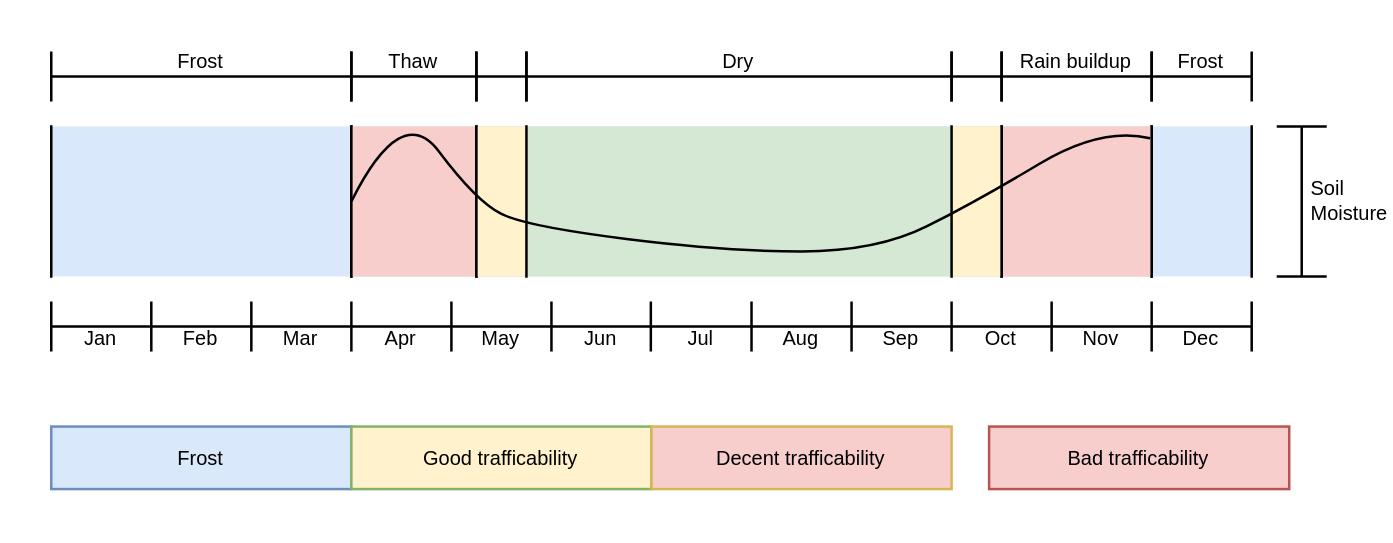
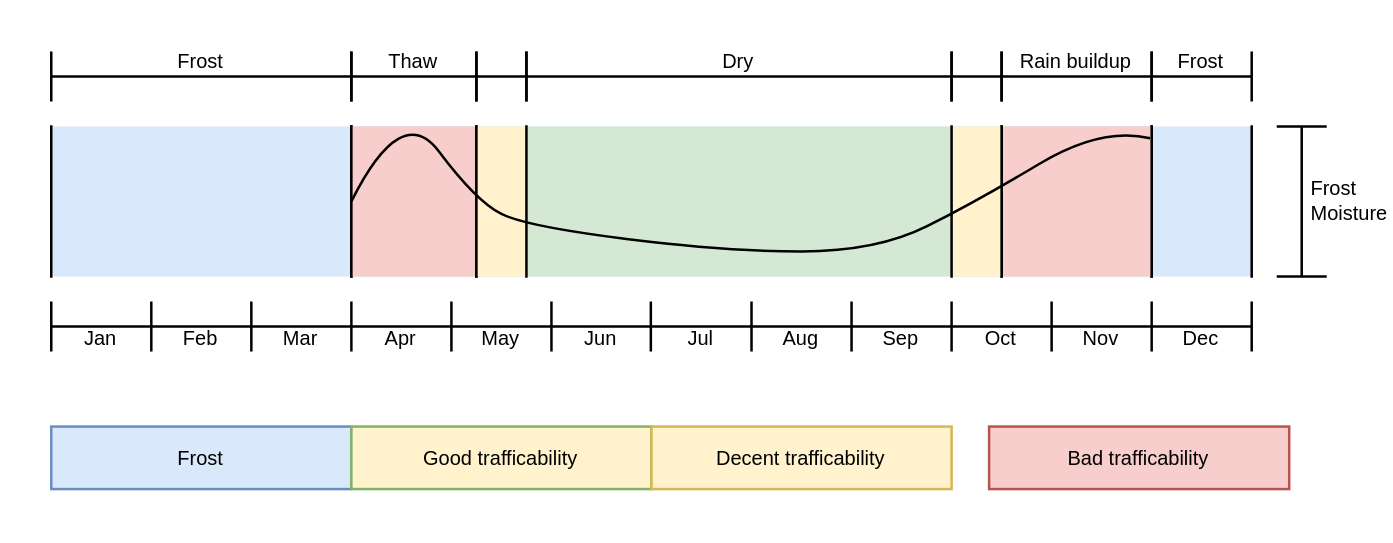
  <mxCell id="0" />
  <mxCell id="1" parent="0" />
- <mxCell id="2" value="Soil Moisture" style="shape=crossbar;whiteSpace=wrap;html=1;rounded=1;direction=south;align=left;verticalAlign=middle;labelPosition=right;verticalLabelPosition=middle;fontSize=8;spacing=-6;" vertex="1" parent="1"><mxGeometry x="510" y="50" width="20" height="60" as="geometry" /></mxCell>
+ <mxCell id="2" value="Frost Moisture" style="shape=crossbar;whiteSpace=wrap;html=1;rounded=1;direction=south;align=left;verticalAlign=middle;labelPosition=right;verticalLabelPosition=middle;fontSize=8;spacing=-6;" vertex="1" parent="1"><mxGeometry x="510" y="50" width="20" height="60" as="geometry" /></mxCell>
  <mxCell id="3" value="Frost" style="shape=crossbar;whiteSpace=wrap;html=1;rounded=1;fontSize=8;verticalAlign=bottom;labelPosition=center;verticalLabelPosition=top;align=center;spacingTop=0;spacing=-10;" vertex="1" parent="1"><mxGeometry x="20" y="20" width="120" height="20" as="geometry" /></mxCell>
  <mxCell id="4" value="Thaw" style="shape=crossbar;whiteSpace=wrap;html=1;rounded=1;fontSize=8;verticalAlign=bottom;labelPosition=center;verticalLabelPosition=top;align=center;spacingTop=0;spacing=-10;" vertex="1" parent="1"><mxGeometry x="140" y="20" width="50" height="20" as="geometry" /></mxCell>
  <mxCell id="5" value="" style="shape=crossbar;whiteSpace=wrap;html=1;rounded=1;fontSize=8;verticalAlign=bottom;labelPosition=center;verticalLabelPosition=top;align=center;spacingTop=0;spacing=-10;" vertex="1" parent="1"><mxGeometry x="190" y="20" width="20" height="20" as="geometry" /></mxCell>
  <mxCell id="6" value="Dry" style="shape=crossbar;whiteSpace=wrap;html=1;rounded=1;fontSize=8;verticalAlign=bottom;labelPosition=center;verticalLabelPosition=top;align=center;spacingTop=0;spacing=-10;" vertex="1" parent="1"><mxGeometry x="210" y="20" width="170" height="20" as="geometry" /></mxCell>
  <mxCell id="7" value="" style="shape=crossbar;whiteSpace=wrap;html=1;rounded=1;fontSize=8;verticalAlign=bottom;labelPosition=center;verticalLabelPosition=top;align=center;spacingTop=0;spacing=-10;" vertex="1" parent="1"><mxGeometry x="380" y="20" width="20" height="20" as="geometry" /></mxCell>
  <mxCell id="8" value="Rain buildup" style="shape=crossbar;whiteSpace=wrap;html=1;rounded=1;fontSize=8;verticalAlign=bottom;labelPosition=center;verticalLabelPosition=top;align=center;spacingTop=0;spacing=-10;" vertex="1" parent="1"><mxGeometry x="400" y="20" width="60" height="20" as="geometry" /></mxCell>
  <mxCell id="9" value="Frost" style="shape=crossbar;whiteSpace=wrap;html=1;rounded=1;fontSize=8;verticalAlign=bottom;labelPosition=center;verticalLabelPosition=top;align=center;spacingTop=0;spacing=-10;" vertex="1" parent="1"><mxGeometry x="460" y="20" width="40" height="20" as="geometry" /></mxCell>
  <mxCell id="10" value="" style="group" vertex="1" connectable="0" parent="1"><mxGeometry x="20" y="120" width="480" height="27" as="geometry" /></mxCell>
  <mxCell id="11" value="" style="shape=crossbar;whiteSpace=wrap;html=1;rounded=1;treeFolding=0;" vertex="1" parent="10"><mxGeometry width="480.0" height="20" as="geometry" /></mxCell>
  <mxCell id="12" value="" style="endArrow=none;html=1;rounded=0;" edge="1" parent="10"><mxGeometry width="50" height="50" relative="1" as="geometry"><mxPoint x="40.0" y="20.0" as="sourcePoint" /><mxPoint x="40.0" as="targetPoint" /></mxGeometry></mxCell>
  <mxCell id="13" value="" style="endArrow=none;html=1;rounded=0;" edge="1" parent="10"><mxGeometry width="50" height="50" relative="1" as="geometry"><mxPoint x="80.0" y="20.0" as="sourcePoint" /><mxPoint x="80.0" as="targetPoint" /></mxGeometry></mxCell>
  <mxCell id="14" value="" style="endArrow=none;html=1;rounded=0;" edge="1" parent="10"><mxGeometry width="50" height="50" relative="1" as="geometry"><mxPoint x="120" y="20.0" as="sourcePoint" /><mxPoint x="120" as="targetPoint" /></mxGeometry></mxCell>
  <mxCell id="15" value="" style="endArrow=none;html=1;rounded=0;" edge="1" parent="10"><mxGeometry width="50" height="50" relative="1" as="geometry"><mxPoint x="160.0" y="20.0" as="sourcePoint" /><mxPoint x="160.0" as="targetPoint" /></mxGeometry></mxCell>
  <mxCell id="16" value="" style="endArrow=none;html=1;rounded=0;" edge="1" parent="10"><mxGeometry width="50" height="50" relative="1" as="geometry"><mxPoint x="200.0" y="20.0" as="sourcePoint" /><mxPoint x="200.0" as="targetPoint" /></mxGeometry></mxCell>
  <mxCell id="17" value="" style="endArrow=none;html=1;rounded=0;" edge="1" parent="10"><mxGeometry width="50" height="50" relative="1" as="geometry"><mxPoint x="239.74" y="20.0" as="sourcePoint" /><mxPoint x="239.74" as="targetPoint" /></mxGeometry></mxCell>
  <mxCell id="18" value="" style="endArrow=none;html=1;rounded=0;" edge="1" parent="10"><mxGeometry width="50" height="50" relative="1" as="geometry"><mxPoint x="280.0" y="20.0" as="sourcePoint" /><mxPoint x="280.0" as="targetPoint" /></mxGeometry></mxCell>
  <mxCell id="19" value="" style="endArrow=none;html=1;rounded=0;" edge="1" parent="10"><mxGeometry width="50" height="50" relative="1" as="geometry"><mxPoint x="320.0" y="20.0" as="sourcePoint" /><mxPoint x="320.0" as="targetPoint" /></mxGeometry></mxCell>
  <mxCell id="20" value="" style="endArrow=none;html=1;rounded=0;" edge="1" parent="10"><mxGeometry width="50" height="50" relative="1" as="geometry"><mxPoint x="360.0" y="20.0" as="sourcePoint" /><mxPoint x="360.0" as="targetPoint" /></mxGeometry></mxCell>
  <mxCell id="21" value="" style="endArrow=none;html=1;rounded=0;" edge="1" parent="10"><mxGeometry width="50" height="50" relative="1" as="geometry"><mxPoint x="400.0" y="20.0" as="sourcePoint" /><mxPoint x="400.0" as="targetPoint" /></mxGeometry></mxCell>
  <mxCell id="22" value="" style="endArrow=none;html=1;rounded=0;" edge="1" parent="10"><mxGeometry width="50" height="50" relative="1" as="geometry"><mxPoint x="440.0" y="20.0" as="sourcePoint" /><mxPoint x="440.0" as="targetPoint" /></mxGeometry></mxCell>
  <mxCell id="23" value="Apr" style="text;html=1;align=center;verticalAlign=bottom;whiteSpace=wrap;rounded=0;fontSize=8;spacing=6;" vertex="1" parent="10"><mxGeometry x="120" y="20" width="40" height="7" as="geometry" /></mxCell>
  <mxCell id="24" value="May" style="text;html=1;align=center;verticalAlign=bottom;whiteSpace=wrap;rounded=0;fontSize=8;spacing=6;" vertex="1" parent="10"><mxGeometry x="160" y="20" width="40" height="7" as="geometry" /></mxCell>
  <mxCell id="25" value="Jun" style="text;html=1;align=center;verticalAlign=bottom;whiteSpace=wrap;rounded=0;fontSize=8;spacing=6;" vertex="1" parent="10"><mxGeometry x="200" y="20" width="40" height="7" as="geometry" /></mxCell>
  <mxCell id="26" value="Jul" style="text;html=1;align=center;verticalAlign=bottom;whiteSpace=wrap;rounded=0;fontSize=8;spacing=6;" vertex="1" parent="10"><mxGeometry x="240" y="20" width="40" height="7" as="geometry" /></mxCell>
  <mxCell id="27" value="Aug" style="text;html=1;align=center;verticalAlign=bottom;whiteSpace=wrap;rounded=0;fontSize=8;spacing=6;" vertex="1" parent="10"><mxGeometry x="280" y="20" width="40" height="7" as="geometry" /></mxCell>
  <mxCell id="28" value="Sep" style="text;html=1;align=center;verticalAlign=bottom;whiteSpace=wrap;rounded=0;fontSize=8;spacing=6;" vertex="1" parent="10"><mxGeometry x="320" y="20" width="40" height="7" as="geometry" /></mxCell>
  <mxCell id="29" value="Oct" style="text;html=1;align=center;verticalAlign=bottom;whiteSpace=wrap;rounded=0;fontSize=8;spacing=6;" vertex="1" parent="10"><mxGeometry x="360" y="20" width="40" height="7" as="geometry" /></mxCell>
  <mxCell id="30" value="Nov" style="text;html=1;align=center;verticalAlign=bottom;whiteSpace=wrap;rounded=0;fontSize=8;spacing=6;" vertex="1" parent="10"><mxGeometry x="400" y="20" width="40" height="7" as="geometry" /></mxCell>
  <mxCell id="31" value="Dec" style="text;html=1;align=center;verticalAlign=bottom;whiteSpace=wrap;rounded=0;fontSize=8;spacing=6;" vertex="1" parent="10"><mxGeometry x="440" y="20" width="40" height="7" as="geometry" /></mxCell>
  <mxCell id="32" value="Mar" style="text;html=1;align=center;verticalAlign=bottom;whiteSpace=wrap;rounded=0;fontSize=8;spacing=6;" vertex="1" parent="10"><mxGeometry x="80" y="20" width="40" height="7" as="geometry" /></mxCell>
  <mxCell id="33" value="Feb" style="text;html=1;align=center;verticalAlign=bottom;whiteSpace=wrap;rounded=0;fontSize=8;spacing=6;" vertex="1" parent="10"><mxGeometry x="40" y="20" width="40" height="7" as="geometry" /></mxCell>
  <mxCell id="34" value="Jan" style="text;html=1;align=center;verticalAlign=bottom;whiteSpace=wrap;rounded=0;fontSize=8;spacing=6;" vertex="1" parent="10"><mxGeometry y="20" width="40" height="7" as="geometry" /></mxCell>
  <mxCell id="35" value="" style="shape=partialRectangle;whiteSpace=wrap;html=1;top=0;bottom=0;fillColor=#dae8fc;strokeColor=default;" vertex="1" parent="1"><mxGeometry x="20" y="50" width="480" height="60" as="geometry" /></mxCell>
  <mxCell id="36" value="" style="shape=partialRectangle;whiteSpace=wrap;html=1;top=0;bottom=0;fillColor=#d5e8d4;strokeColor=light-dark(#000000, #446e2c);" vertex="1" parent="1"><mxGeometry x="140" y="50" width="320" height="60" as="geometry" /></mxCell>
  <mxCell id="37" value="" style="shape=partialRectangle;whiteSpace=wrap;html=1;top=0;bottom=0;fillColor=#f8cecc;strokeColor=light-dark(#000000, #d7817e);" vertex="1" parent="1"><mxGeometry x="140" y="50" width="50" height="60" as="geometry" /></mxCell>
  <mxCell id="38" value="" style="shape=partialRectangle;whiteSpace=wrap;html=1;top=0;bottom=0;fillColor=#fff2cc;strokeColor=light-dark(#000000, #6d5100);" vertex="1" parent="1"><mxGeometry x="190" y="50" width="20" height="60" as="geometry" /></mxCell>
  <mxCell id="39" value="" style="shape=partialRectangle;whiteSpace=wrap;html=1;top=0;bottom=0;fillColor=#f8cecc;strokeColor=light-dark(#000000, #d7817e);" vertex="1" parent="1"><mxGeometry x="400" y="50" width="60" height="60" as="geometry" /></mxCell>
  <mxCell id="40" value="" style="shape=partialRectangle;whiteSpace=wrap;html=1;top=0;bottom=0;fillColor=#fff2cc;strokeColor=#000000;" vertex="1" parent="1"><mxGeometry x="380" y="50" width="20" height="60" as="geometry" /></mxCell>
  <mxCell id="41" value="" style="curved=1;endArrow=none;html=1;rounded=0;exitX=0;exitY=0.5;exitDx=0;exitDy=0;startFill=0;entryX=0.99;entryY=0.079;entryDx=0;entryDy=0;entryPerimeter=0;" edge="1" parent="1" source="37" target="39"><mxGeometry width="50" height="50" relative="1" as="geometry"><mxPoint x="200" y="120" as="sourcePoint" /><mxPoint x="250" y="70" as="targetPoint" /><Array as="points"><mxPoint x="160" y="40" /><mxPoint x="190" y="80" /><mxPoint x="210" y="90" /><mxPoint x="290" y="100" /><mxPoint x="350" y="100" /><mxPoint x="390" y="80" /><mxPoint x="440" y="50" /></Array></mxGeometry></mxCell>
  <mxCell id="42" value="&lt;font&gt;Frost&lt;/font&gt;" style="rounded=0;whiteSpace=wrap;html=1;fillColor=#dae8fc;strokeColor=#6c8ebf;fontSize=8;" vertex="1" parent="1"><mxGeometry x="20" y="170" width="120" height="25" as="geometry" /></mxCell>
  <mxCell id="43" value="&lt;font&gt;Good trafficability&lt;/font&gt;" style="rounded=0;whiteSpace=wrap;html=1;fillColor=#fff2cc;strokeColor=#82b366;fontSize=8;" vertex="1" parent="1"><mxGeometry x="140" y="170" width="120" height="25" as="geometry" /></mxCell>
- <mxCell id="44" value="&lt;font&gt;Decent trafficability&lt;/font&gt;" style="rounded=0;whiteSpace=wrap;html=1;fillColor=#f8cecc;strokeColor=#d6b656;fontSize=8;" vertex="1" parent="1"><mxGeometry x="260" y="170" width="120" height="25" as="geometry" /></mxCell>
+ <mxCell id="44" value="&lt;font&gt;Decent trafficability&lt;/font&gt;" style="rounded=0;whiteSpace=wrap;html=1;fillColor=#fff2cc;strokeColor=#d6b656;fontSize=8;" vertex="1" parent="1"><mxGeometry x="260" y="170" width="120" height="25" as="geometry" /></mxCell>
  <mxCell id="45" value="&lt;font&gt;Bad trafficability&lt;/font&gt;" style="rounded=0;whiteSpace=wrap;html=1;fillColor=#f8cecc;strokeColor=#b85450;fontSize=8;" vertex="1" parent="1"><mxGeometry x="395" y="170" width="120" height="25" as="geometry" /></mxCell>
